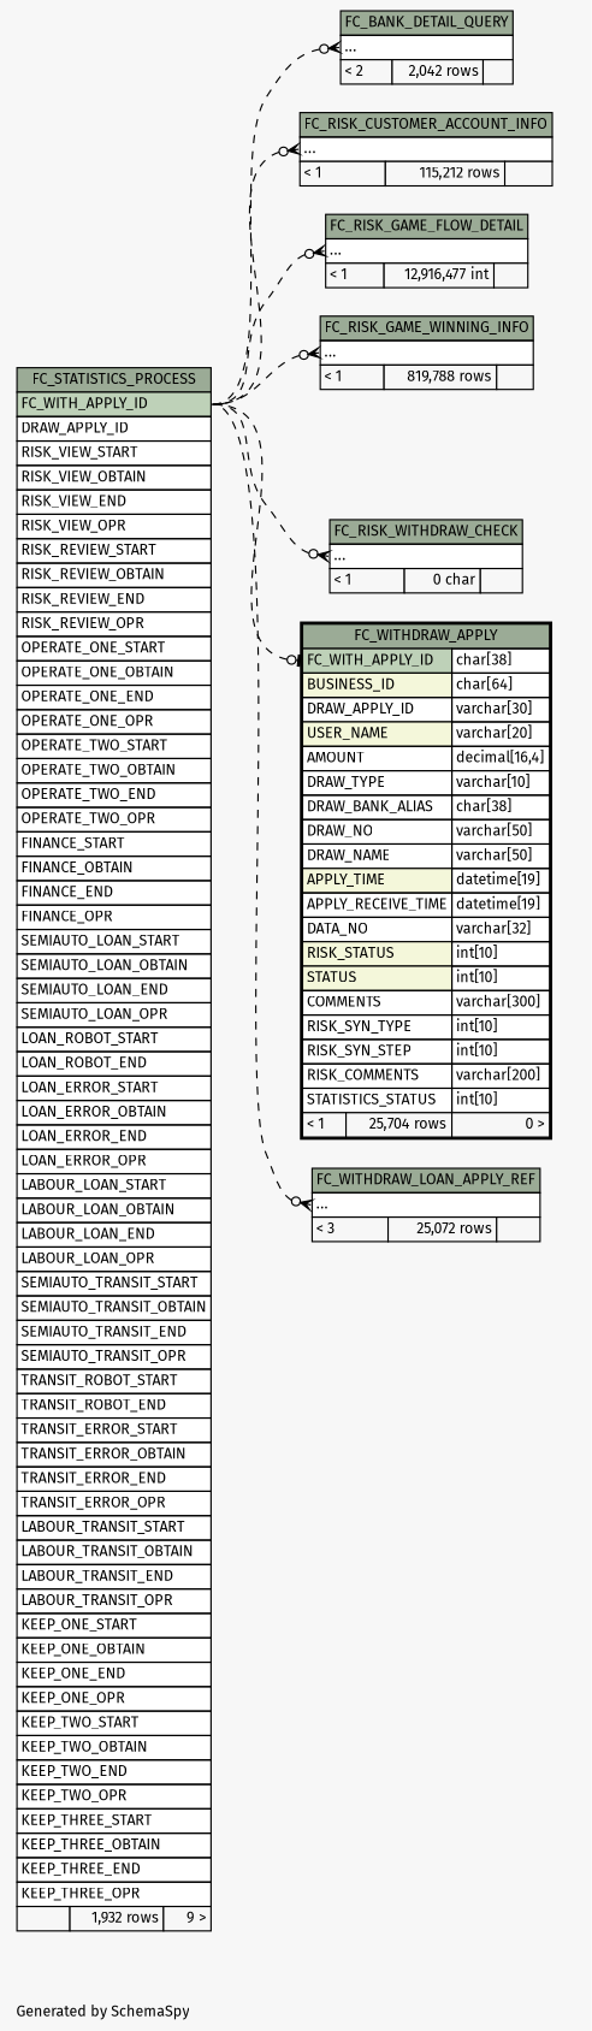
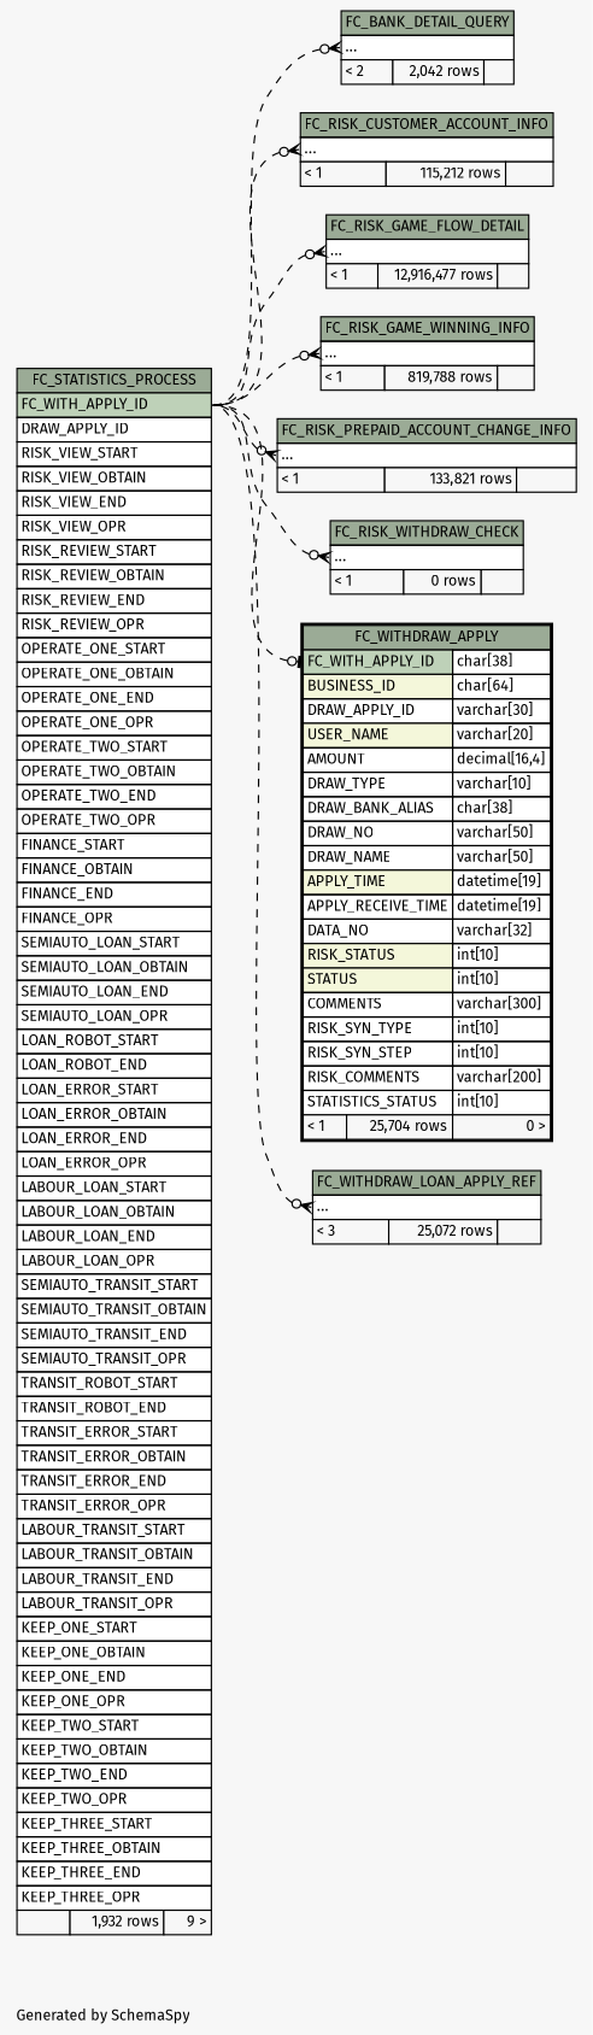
  digraph {
    bgcolor="#f7f7f7"
    fontname="Fira Sans"
    fontsize=11
    label="\nGenerated by SchemaSpy"
    labeljust=l
    nodesep=0.18
    rankdir=RL
    ranksep=0.46
    node [fontname="Fira Sans" fontsize=11 shape=plaintext]
    edge [arrowhead=none arrowsize=0.8 arrowtail=crowodot dir=back fontname="Fira Sans" headport="FC_WITH_APPLY_ID:e" style=dashed tailport="elipses:w"]
    n1 [label=<     <TABLE BORDER="0" CELLBORDER="1" CELLSPACING="0" BGCOLOR="#ffffff">       <TR><TD COLSPAN="3" BGCOLOR="#9bab96" ALIGN="CENTER">FC_BANK_DETAIL_QUERY</TD></TR>       <TR><TD PORT="elipses" COLSPAN="3" ALIGN="LEFT">...</TD></TR>       <TR><TD ALIGN="LEFT" BGCOLOR="#f7f7f7">&lt; 2</TD><TD ALIGN="RIGHT" BGCOLOR="#f7f7f7">2,042 rows</TD><TD ALIGN="RIGHT" BGCOLOR="#f7f7f7">  </TD></TR>     </TABLE>>]
    n2 [label=<     <TABLE BORDER="0" CELLBORDER="1" CELLSPACING="0" BGCOLOR="#ffffff">       <TR><TD COLSPAN="3" BGCOLOR="#9bab96" ALIGN="CENTER">FC_STATISTICS_PROCESS</TD></TR>       <TR><TD PORT="FC_WITH_APPLY_ID" COLSPAN="3" BGCOLOR="#bed1b8" ALIGN="LEFT">FC_WITH_APPLY_ID</TD></TR>       <TR><TD PORT="DRAW_APPLY_ID" COLSPAN="3" ALIGN="LEFT">DRAW_APPLY_ID</TD></TR>       <TR><TD PORT="RISK_VIEW_START" COLSPAN="3" ALIGN="LEFT">RISK_VIEW_START</TD></TR>       <TR><TD PORT="RISK_VIEW_OBTAIN" COLSPAN="3" ALIGN="LEFT">RISK_VIEW_OBTAIN</TD></TR>       <TR><TD PORT="RISK_VIEW_END" COLSPAN="3" ALIGN="LEFT">RISK_VIEW_END</TD></TR>       <TR><TD PORT="RISK_VIEW_OPR" COLSPAN="3" ALIGN="LEFT">RISK_VIEW_OPR</TD></TR>       <TR><TD PORT="RISK_REVIEW_START" COLSPAN="3" ALIGN="LEFT">RISK_REVIEW_START</TD></TR>       <TR><TD PORT="RISK_REVIEW_OBTAIN" COLSPAN="3" ALIGN="LEFT">RISK_REVIEW_OBTAIN</TD></TR>       <TR><TD PORT="RISK_REVIEW_END" COLSPAN="3" ALIGN="LEFT">RISK_REVIEW_END</TD></TR>       <TR><TD PORT="RISK_REVIEW_OPR" COLSPAN="3" ALIGN="LEFT">RISK_REVIEW_OPR</TD></TR>       <TR><TD PORT="OPERATE_ONE_START" COLSPAN="3" ALIGN="LEFT">OPERATE_ONE_START</TD></TR>       <TR><TD PORT="OPERATE_ONE_OBTAIN" COLSPAN="3" ALIGN="LEFT">OPERATE_ONE_OBTAIN</TD></TR>       <TR><TD PORT="OPERATE_ONE_END" COLSPAN="3" ALIGN="LEFT">OPERATE_ONE_END</TD></TR>       <TR><TD PORT="OPERATE_ONE_OPR" COLSPAN="3" ALIGN="LEFT">OPERATE_ONE_OPR</TD></TR>       <TR><TD PORT="OPERATE_TWO_START" COLSPAN="3" ALIGN="LEFT">OPERATE_TWO_START</TD></TR>       <TR><TD PORT="OPERATE_TWO_OBTAIN" COLSPAN="3" ALIGN="LEFT">OPERATE_TWO_OBTAIN</TD></TR>       <TR><TD PORT="OPERATE_TWO_END" COLSPAN="3" ALIGN="LEFT">OPERATE_TWO_END</TD></TR>       <TR><TD PORT="OPERATE_TWO_OPR" COLSPAN="3" ALIGN="LEFT">OPERATE_TWO_OPR</TD></TR>       <TR><TD PORT="FINANCE_START" COLSPAN="3" ALIGN="LEFT">FINANCE_START</TD></TR>       <TR><TD PORT="FINANCE_OBTAIN" COLSPAN="3" ALIGN="LEFT">FINANCE_OBTAIN</TD></TR>       <TR><TD PORT="FINANCE_END" COLSPAN="3" ALIGN="LEFT">FINANCE_END</TD></TR>       <TR><TD PORT="FINANCE_OPR" COLSPAN="3" ALIGN="LEFT">FINANCE_OPR</TD></TR>       <TR><TD PORT="SEMIAUTO_LOAN_START" COLSPAN="3" ALIGN="LEFT">SEMIAUTO_LOAN_START</TD></TR>       <TR><TD PORT="SEMIAUTO_LOAN_OBTAIN" COLSPAN="3" ALIGN="LEFT">SEMIAUTO_LOAN_OBTAIN</TD></TR>       <TR><TD PORT="SEMIAUTO_LOAN_END" COLSPAN="3" ALIGN="LEFT">SEMIAUTO_LOAN_END</TD></TR>       <TR><TD PORT="SEMIAUTO_LOAN_OPR" COLSPAN="3" ALIGN="LEFT">SEMIAUTO_LOAN_OPR</TD></TR>       <TR><TD PORT="LOAN_ROBOT_START" COLSPAN="3" ALIGN="LEFT">LOAN_ROBOT_START</TD></TR>       <TR><TD PORT="LOAN_ROBOT_END" COLSPAN="3" ALIGN="LEFT">LOAN_ROBOT_END</TD></TR>       <TR><TD PORT="LOAN_ERROR_START" COLSPAN="3" ALIGN="LEFT">LOAN_ERROR_START</TD></TR>       <TR><TD PORT="LOAN_ERROR_OBTAIN" COLSPAN="3" ALIGN="LEFT">LOAN_ERROR_OBTAIN</TD></TR>       <TR><TD PORT="LOAN_ERROR_END" COLSPAN="3" ALIGN="LEFT">LOAN_ERROR_END</TD></TR>       <TR><TD PORT="LOAN_ERROR_OPR" COLSPAN="3" ALIGN="LEFT">LOAN_ERROR_OPR</TD></TR>       <TR><TD PORT="LABOUR_LOAN_START" COLSPAN="3" ALIGN="LEFT">LABOUR_LOAN_START</TD></TR>       <TR><TD PORT="LABOUR_LOAN_OBTAIN" COLSPAN="3" ALIGN="LEFT">LABOUR_LOAN_OBTAIN</TD></TR>       <TR><TD PORT="LABOUR_LOAN_END" COLSPAN="3" ALIGN="LEFT">LABOUR_LOAN_END</TD></TR>       <TR><TD PORT="LABOUR_LOAN_OPR" COLSPAN="3" ALIGN="LEFT">LABOUR_LOAN_OPR</TD></TR>       <TR><TD PORT="SEMIAUTO_TRANSIT_START" COLSPAN="3" ALIGN="LEFT">SEMIAUTO_TRANSIT_START</TD></TR>       <TR><TD PORT="SEMIAUTO_TRANSIT_OBTAIN" COLSPAN="3" ALIGN="LEFT">SEMIAUTO_TRANSIT_OBTAIN</TD></TR>       <TR><TD PORT="SEMIAUTO_TRANSIT_END" COLSPAN="3" ALIGN="LEFT">SEMIAUTO_TRANSIT_END</TD></TR>       <TR><TD PORT="SEMIAUTO_TRANSIT_OPR" COLSPAN="3" ALIGN="LEFT">SEMIAUTO_TRANSIT_OPR</TD></TR>       <TR><TD PORT="TRANSIT_ROBOT_START" COLSPAN="3" ALIGN="LEFT">TRANSIT_ROBOT_START</TD></TR>       <TR><TD PORT="TRANSIT_ROBOT_END" COLSPAN="3" ALIGN="LEFT">TRANSIT_ROBOT_END</TD></TR>       <TR><TD PORT="TRANSIT_ERROR_START" COLSPAN="3" ALIGN="LEFT">TRANSIT_ERROR_START</TD></TR>       <TR><TD PORT="TRANSIT_ERROR_OBTAIN" COLSPAN="3" ALIGN="LEFT">TRANSIT_ERROR_OBTAIN</TD></TR>       <TR><TD PORT="TRANSIT_ERROR_END" COLSPAN="3" ALIGN="LEFT">TRANSIT_ERROR_END</TD></TR>       <TR><TD PORT="TRANSIT_ERROR_OPR" COLSPAN="3" ALIGN="LEFT">TRANSIT_ERROR_OPR</TD></TR>       <TR><TD PORT="LABOUR_TRANSIT_START" COLSPAN="3" ALIGN="LEFT">LABOUR_TRANSIT_START</TD></TR>       <TR><TD PORT="LABOUR_TRANSIT_OBTAIN" COLSPAN="3" ALIGN="LEFT">LABOUR_TRANSIT_OBTAIN</TD></TR>       <TR><TD PORT="LABOUR_TRANSIT_END" COLSPAN="3" ALIGN="LEFT">LABOUR_TRANSIT_END</TD></TR>       <TR><TD PORT="LABOUR_TRANSIT_OPR" COLSPAN="3" ALIGN="LEFT">LABOUR_TRANSIT_OPR</TD></TR>       <TR><TD PORT="KEEP_ONE_START" COLSPAN="3" ALIGN="LEFT">KEEP_ONE_START</TD></TR>       <TR><TD PORT="KEEP_ONE_OBTAIN" COLSPAN="3" ALIGN="LEFT">KEEP_ONE_OBTAIN</TD></TR>       <TR><TD PORT="KEEP_ONE_END" COLSPAN="3" ALIGN="LEFT">KEEP_ONE_END</TD></TR>       <TR><TD PORT="KEEP_ONE_OPR" COLSPAN="3" ALIGN="LEFT">KEEP_ONE_OPR</TD></TR>       <TR><TD PORT="KEEP_TWO_START" COLSPAN="3" ALIGN="LEFT">KEEP_TWO_START</TD></TR>       <TR><TD PORT="KEEP_TWO_OBTAIN" COLSPAN="3" ALIGN="LEFT">KEEP_TWO_OBTAIN</TD></TR>       <TR><TD PORT="KEEP_TWO_END" COLSPAN="3" ALIGN="LEFT">KEEP_TWO_END</TD></TR>       <TR><TD PORT="KEEP_TWO_OPR" COLSPAN="3" ALIGN="LEFT">KEEP_TWO_OPR</TD></TR>       <TR><TD PORT="KEEP_THREE_START" COLSPAN="3" ALIGN="LEFT">KEEP_THREE_START</TD></TR>       <TR><TD PORT="KEEP_THREE_OBTAIN" COLSPAN="3" ALIGN="LEFT">KEEP_THREE_OBTAIN</TD></TR>       <TR><TD PORT="KEEP_THREE_END" COLSPAN="3" ALIGN="LEFT">KEEP_THREE_END</TD></TR>       <TR><TD PORT="KEEP_THREE_OPR" COLSPAN="3" ALIGN="LEFT">KEEP_THREE_OPR</TD></TR>       <TR><TD ALIGN="LEFT" BGCOLOR="#f7f7f7">  </TD><TD ALIGN="RIGHT" BGCOLOR="#f7f7f7">1,932 rows</TD><TD ALIGN="RIGHT" BGCOLOR="#f7f7f7">9 &gt;</TD></TR>     </TABLE>>]
    n3 [label=<     <TABLE BORDER="0" CELLBORDER="1" CELLSPACING="0" BGCOLOR="#ffffff">       <TR><TD COLSPAN="3" BGCOLOR="#9bab96" ALIGN="CENTER">FC_RISK_CUSTOMER_ACCOUNT_INFO</TD></TR>       <TR><TD PORT="elipses" COLSPAN="3" ALIGN="LEFT">...</TD></TR>       <TR><TD ALIGN="LEFT" BGCOLOR="#f7f7f7">&lt; 1</TD><TD ALIGN="RIGHT" BGCOLOR="#f7f7f7">115,212 rows</TD><TD ALIGN="RIGHT" BGCOLOR="#f7f7f7">  </TD></TR>     </TABLE>>]
-   n4 [label=<     <TABLE BORDER="0" CELLBORDER="1" CELLSPACING="0" BGCOLOR="#ffffff">       <TR><TD COLSPAN="3" BGCOLOR="#9bab96" ALIGN="CENTER">FC_RISK_GAME_FLOW_DETAIL</TD></TR>       <TR><TD PORT="elipses" COLSPAN="3" ALIGN="LEFT">...</TD></TR>       <TR><TD ALIGN="LEFT" BGCOLOR="#f7f7f7">&lt; 1</TD><TD ALIGN="RIGHT" BGCOLOR="#f7f7f7">12,916,477 int</TD><TD ALIGN="RIGHT" BGCOLOR="#f7f7f7">  </TD></TR>     </TABLE>>]
+   n4 [label=<     <TABLE BORDER="0" CELLBORDER="1" CELLSPACING="0" BGCOLOR="#ffffff">       <TR><TD COLSPAN="3" BGCOLOR="#9bab96" ALIGN="CENTER">FC_RISK_GAME_FLOW_DETAIL</TD></TR>       <TR><TD PORT="elipses" COLSPAN="3" ALIGN="LEFT">...</TD></TR>       <TR><TD ALIGN="LEFT" BGCOLOR="#f7f7f7">&lt; 1</TD><TD ALIGN="RIGHT" BGCOLOR="#f7f7f7">12,916,477 rows</TD><TD ALIGN="RIGHT" BGCOLOR="#f7f7f7">  </TD></TR>     </TABLE>>]
    n5 [label=<     <TABLE BORDER="0" CELLBORDER="1" CELLSPACING="0" BGCOLOR="#ffffff">       <TR><TD COLSPAN="3" BGCOLOR="#9bab96" ALIGN="CENTER">FC_RISK_GAME_WINNING_INFO</TD></TR>       <TR><TD PORT="elipses" COLSPAN="3" ALIGN="LEFT">...</TD></TR>       <TR><TD ALIGN="LEFT" BGCOLOR="#f7f7f7">&lt; 1</TD><TD ALIGN="RIGHT" BGCOLOR="#f7f7f7">819,788 rows</TD><TD ALIGN="RIGHT" BGCOLOR="#f7f7f7">  </TD></TR>     </TABLE>>]
-   n7 [label=<     <TABLE BORDER="0" CELLBORDER="1" CELLSPACING="0" BGCOLOR="#ffffff">       <TR><TD COLSPAN="3" BGCOLOR="#9bab96" ALIGN="CENTER">FC_RISK_WITHDRAW_CHECK</TD></TR>       <TR><TD PORT="elipses" COLSPAN="3" ALIGN="LEFT">...</TD></TR>       <TR><TD ALIGN="LEFT" BGCOLOR="#f7f7f7">&lt; 1</TD><TD ALIGN="RIGHT" BGCOLOR="#f7f7f7">0 char</TD><TD ALIGN="RIGHT" BGCOLOR="#f7f7f7">  </TD></TR>     </TABLE>>]
+   n6 [label=<     <TABLE BORDER="0" CELLBORDER="1" CELLSPACING="0" BGCOLOR="#ffffff">       <TR><TD COLSPAN="3" BGCOLOR="#9bab96" ALIGN="CENTER">FC_RISK_PREPAID_ACCOUNT_CHANGE_INFO</TD></TR>       <TR><TD PORT="elipses" COLSPAN="3" ALIGN="LEFT">...</TD></TR>       <TR><TD ALIGN="LEFT" BGCOLOR="#f7f7f7">&lt; 1</TD><TD ALIGN="RIGHT" BGCOLOR="#f7f7f7">133,821 rows</TD><TD ALIGN="RIGHT" BGCOLOR="#f7f7f7">  </TD></TR>     </TABLE>>]
+   n7 [label=<     <TABLE BORDER="0" CELLBORDER="1" CELLSPACING="0" BGCOLOR="#ffffff">       <TR><TD COLSPAN="3" BGCOLOR="#9bab96" ALIGN="CENTER">FC_RISK_WITHDRAW_CHECK</TD></TR>       <TR><TD PORT="elipses" COLSPAN="3" ALIGN="LEFT">...</TD></TR>       <TR><TD ALIGN="LEFT" BGCOLOR="#f7f7f7">&lt; 1</TD><TD ALIGN="RIGHT" BGCOLOR="#f7f7f7">0 rows</TD><TD ALIGN="RIGHT" BGCOLOR="#f7f7f7">  </TD></TR>     </TABLE>>]
    n8 [label=<     <TABLE BORDER="2" CELLBORDER="1" CELLSPACING="0" BGCOLOR="#ffffff">       <TR><TD COLSPAN="3" BGCOLOR="#9bab96" ALIGN="CENTER">FC_WITHDRAW_APPLY</TD></TR>       <TR><TD PORT="FC_WITH_APPLY_ID" COLSPAN="2" BGCOLOR="#bed1b8" ALIGN="LEFT">FC_WITH_APPLY_ID</TD><TD PORT="FC_WITH_APPLY_ID.type" ALIGN="LEFT">char[38]</TD></TR>       <TR><TD PORT="BUSINESS_ID" COLSPAN="2" BGCOLOR="#f4f7da" ALIGN="LEFT">BUSINESS_ID</TD><TD PORT="BUSINESS_ID.type" ALIGN="LEFT">char[64]</TD></TR>       <TR><TD PORT="DRAW_APPLY_ID" COLSPAN="2" ALIGN="LEFT">DRAW_APPLY_ID</TD><TD PORT="DRAW_APPLY_ID.type" ALIGN="LEFT">varchar[30]</TD></TR>       <TR><TD PORT="USER_NAME" COLSPAN="2" BGCOLOR="#f4f7da" ALIGN="LEFT">USER_NAME</TD><TD PORT="USER_NAME.type" ALIGN="LEFT">varchar[20]</TD></TR>       <TR><TD PORT="AMOUNT" COLSPAN="2" ALIGN="LEFT">AMOUNT</TD><TD PORT="AMOUNT.type" ALIGN="LEFT">decimal[16,4]</TD></TR>       <TR><TD PORT="DRAW_TYPE" COLSPAN="2" ALIGN="LEFT">DRAW_TYPE</TD><TD PORT="DRAW_TYPE.type" ALIGN="LEFT">varchar[10]</TD></TR>       <TR><TD PORT="DRAW_BANK_ALIAS" COLSPAN="2" ALIGN="LEFT">DRAW_BANK_ALIAS</TD><TD PORT="DRAW_BANK_ALIAS.type" ALIGN="LEFT">char[38]</TD></TR>       <TR><TD PORT="DRAW_NO" COLSPAN="2" ALIGN="LEFT">DRAW_NO</TD><TD PORT="DRAW_NO.type" ALIGN="LEFT">varchar[50]</TD></TR>       <TR><TD PORT="DRAW_NAME" COLSPAN="2" ALIGN="LEFT">DRAW_NAME</TD><TD PORT="DRAW_NAME.type" ALIGN="LEFT">varchar[50]</TD></TR>       <TR><TD PORT="APPLY_TIME" COLSPAN="2" BGCOLOR="#f4f7da" ALIGN="LEFT">APPLY_TIME</TD><TD PORT="APPLY_TIME.type" ALIGN="LEFT">datetime[19]</TD></TR>       <TR><TD PORT="APPLY_RECEIVE_TIME" COLSPAN="2" ALIGN="LEFT">APPLY_RECEIVE_TIME</TD><TD PORT="APPLY_RECEIVE_TIME.type" ALIGN="LEFT">datetime[19]</TD></TR>       <TR><TD PORT="DATA_NO" COLSPAN="2" ALIGN="LEFT">DATA_NO</TD><TD PORT="DATA_NO.type" ALIGN="LEFT">varchar[32]</TD></TR>       <TR><TD PORT="RISK_STATUS" COLSPAN="2" BGCOLOR="#f4f7da" ALIGN="LEFT">RISK_STATUS</TD><TD PORT="RISK_STATUS.type" ALIGN="LEFT">int[10]</TD></TR>       <TR><TD PORT="STATUS" COLSPAN="2" BGCOLOR="#f4f7da" ALIGN="LEFT">STATUS</TD><TD PORT="STATUS.type" ALIGN="LEFT">int[10]</TD></TR>       <TR><TD PORT="COMMENTS" COLSPAN="2" ALIGN="LEFT">COMMENTS</TD><TD PORT="COMMENTS.type" ALIGN="LEFT">varchar[300]</TD></TR>       <TR><TD PORT="RISK_SYN_TYPE" COLSPAN="2" ALIGN="LEFT">RISK_SYN_TYPE</TD><TD PORT="RISK_SYN_TYPE.type" ALIGN="LEFT">int[10]</TD></TR>       <TR><TD PORT="RISK_SYN_STEP" COLSPAN="2" ALIGN="LEFT">RISK_SYN_STEP</TD><TD PORT="RISK_SYN_STEP.type" ALIGN="LEFT">int[10]</TD></TR>       <TR><TD PORT="RISK_COMMENTS" COLSPAN="2" ALIGN="LEFT">RISK_COMMENTS</TD><TD PORT="RISK_COMMENTS.type" ALIGN="LEFT">varchar[200]</TD></TR>       <TR><TD PORT="STATISTICS_STATUS" COLSPAN="2" ALIGN="LEFT">STATISTICS_STATUS</TD><TD PORT="STATISTICS_STATUS.type" ALIGN="LEFT">int[10]</TD></TR>       <TR><TD ALIGN="LEFT" BGCOLOR="#f7f7f7">&lt; 1</TD><TD ALIGN="RIGHT" BGCOLOR="#f7f7f7">25,704 rows</TD><TD ALIGN="RIGHT" BGCOLOR="#f7f7f7">0 &gt;</TD></TR>     </TABLE>>]
    n9 [label=<     <TABLE BORDER="0" CELLBORDER="1" CELLSPACING="0" BGCOLOR="#ffffff">       <TR><TD COLSPAN="3" BGCOLOR="#9bab96" ALIGN="CENTER">FC_WITHDRAW_LOAN_APPLY_REF</TD></TR>       <TR><TD PORT="elipses" COLSPAN="3" ALIGN="LEFT">...</TD></TR>       <TR><TD ALIGN="LEFT" BGCOLOR="#f7f7f7">&lt; 3</TD><TD ALIGN="RIGHT" BGCOLOR="#f7f7f7">25,072 rows</TD><TD ALIGN="RIGHT" BGCOLOR="#f7f7f7">  </TD></TR>     </TABLE>>]
    n1 -> n2
    n3 -> n2
    n4 -> n2
    n5 -> n2
+   n6 -> n2
    n7 -> n2
    n8 -> n2 [arrowtail=teeodot tailport="FC_WITH_APPLY_ID:w"]
    n9 -> n2
  }
